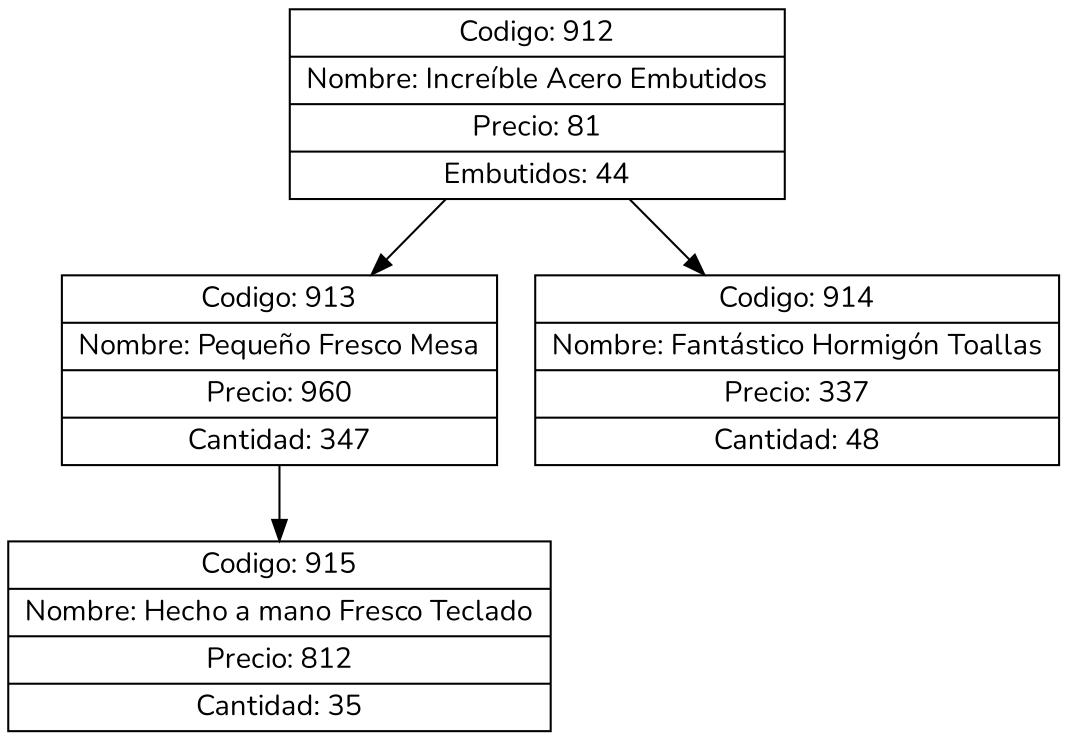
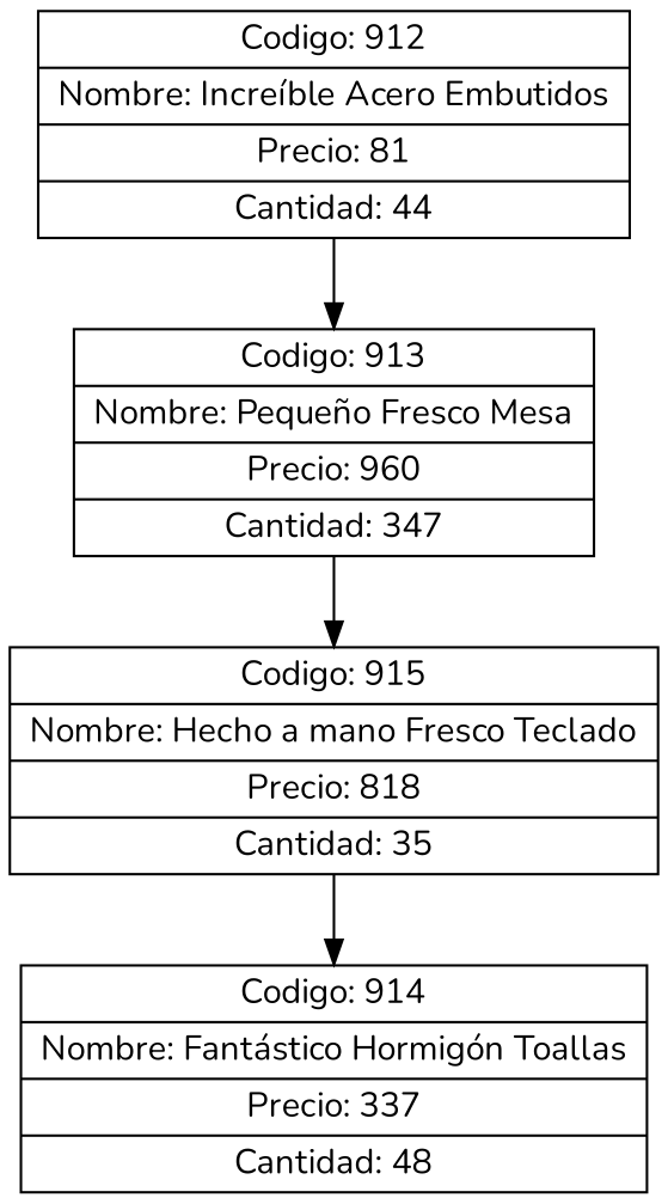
  digraph {
    concentrate=true
    fontname=Nunito
    rankdir=UD
    node [fontname=Nunito shape=record]
    edge [fontname=Nunito]
    n1 [label="{Codigo: 913|Nombre: Pequeño Fresco Mesa|Precio: 960|Cantidad: 347}"]
-   n2 [label="{Codigo: 915|Nombre: Hecho a mano Fresco Teclado|Precio: 812|Cantidad: 35}"]
-   n3 [label="{Codigo: 912|Nombre: Increíble Acero Embutidos|Precio: 81|Embutidos: 44}"]
+   n2 [label="{Codigo: 915|Nombre: Hecho a mano Fresco Teclado|Precio: 818|Cantidad: 35}"]
+   n3 [label="{Codigo: 912|Nombre: Increíble Acero Embutidos|Precio: 81|Cantidad: 44}"]
    n4 [label="{Codigo: 914|Nombre: Fantástico Hormigón Toallas|Precio: 337|Cantidad: 48}"]
    n1 -> n2
-   n3 -> n4
+   n2 -> n4
    n3 -> n1
  }
